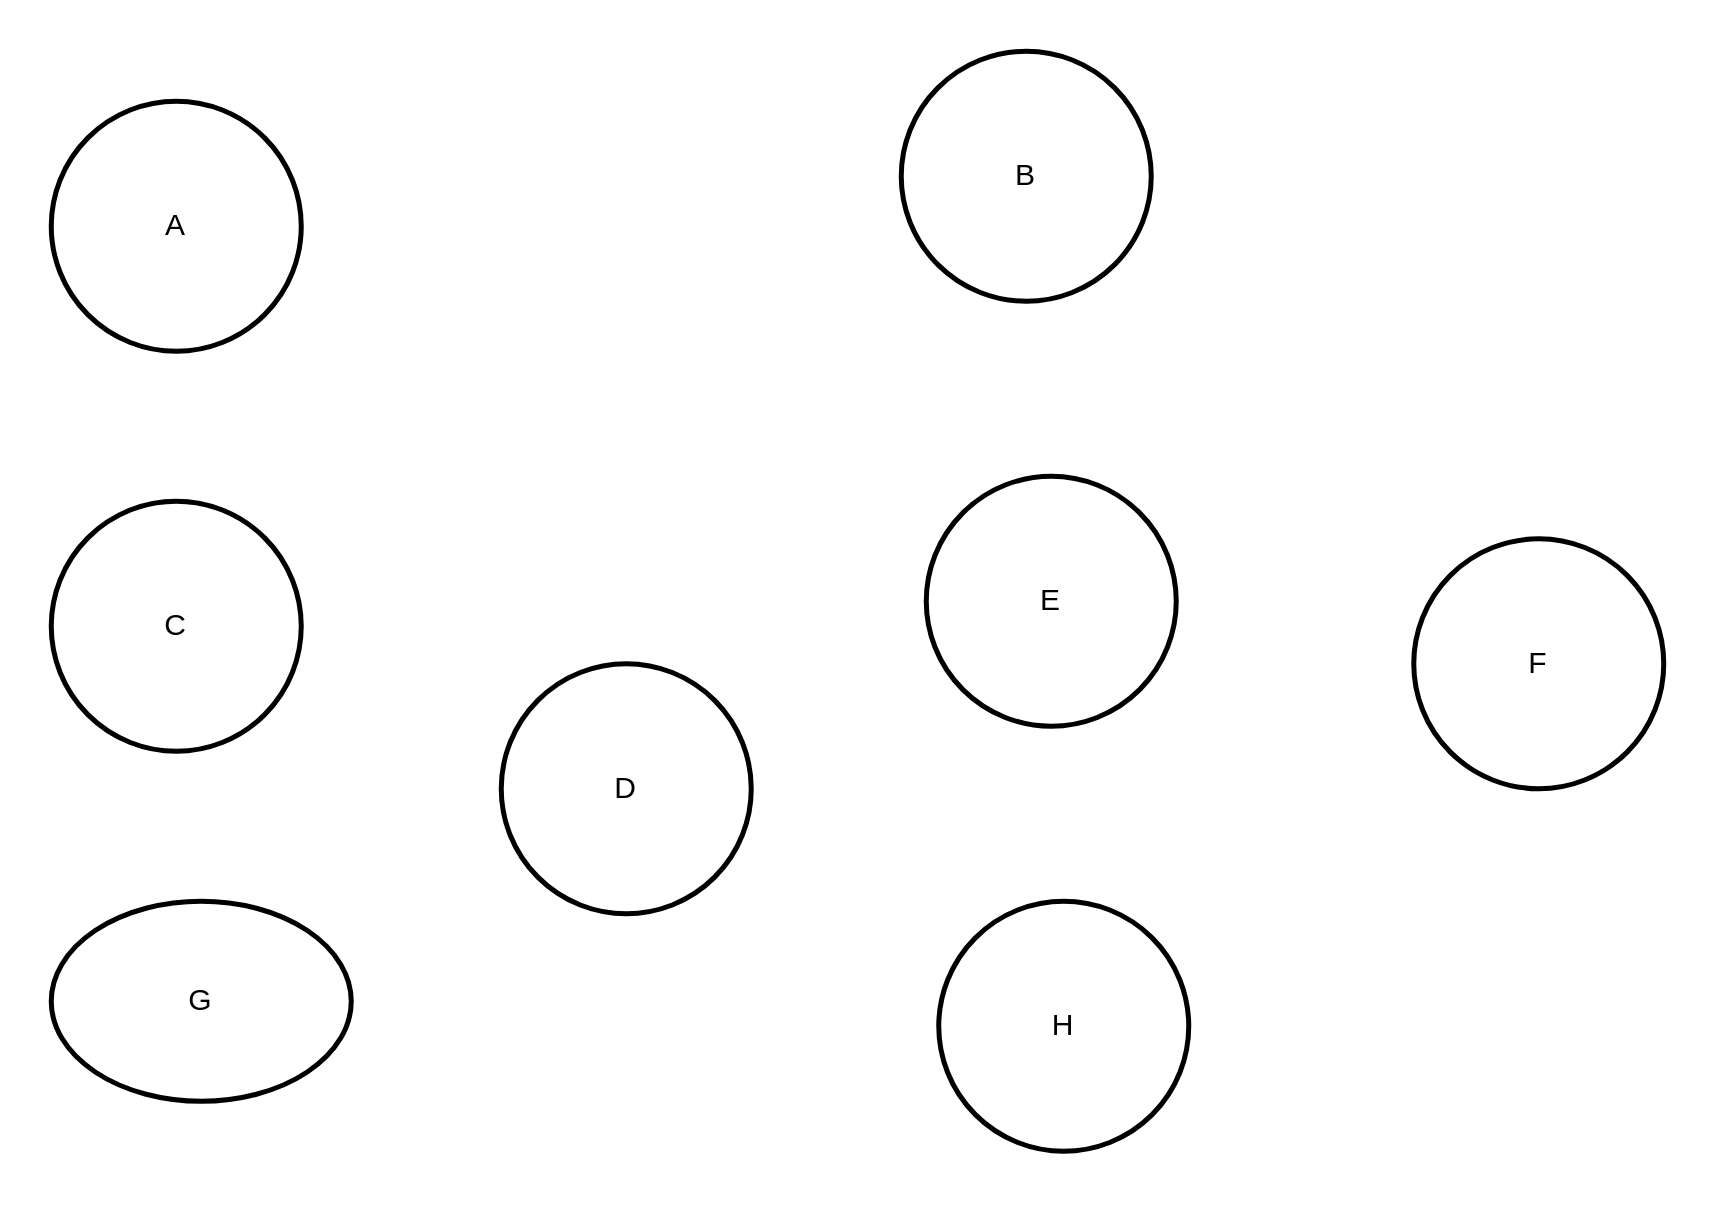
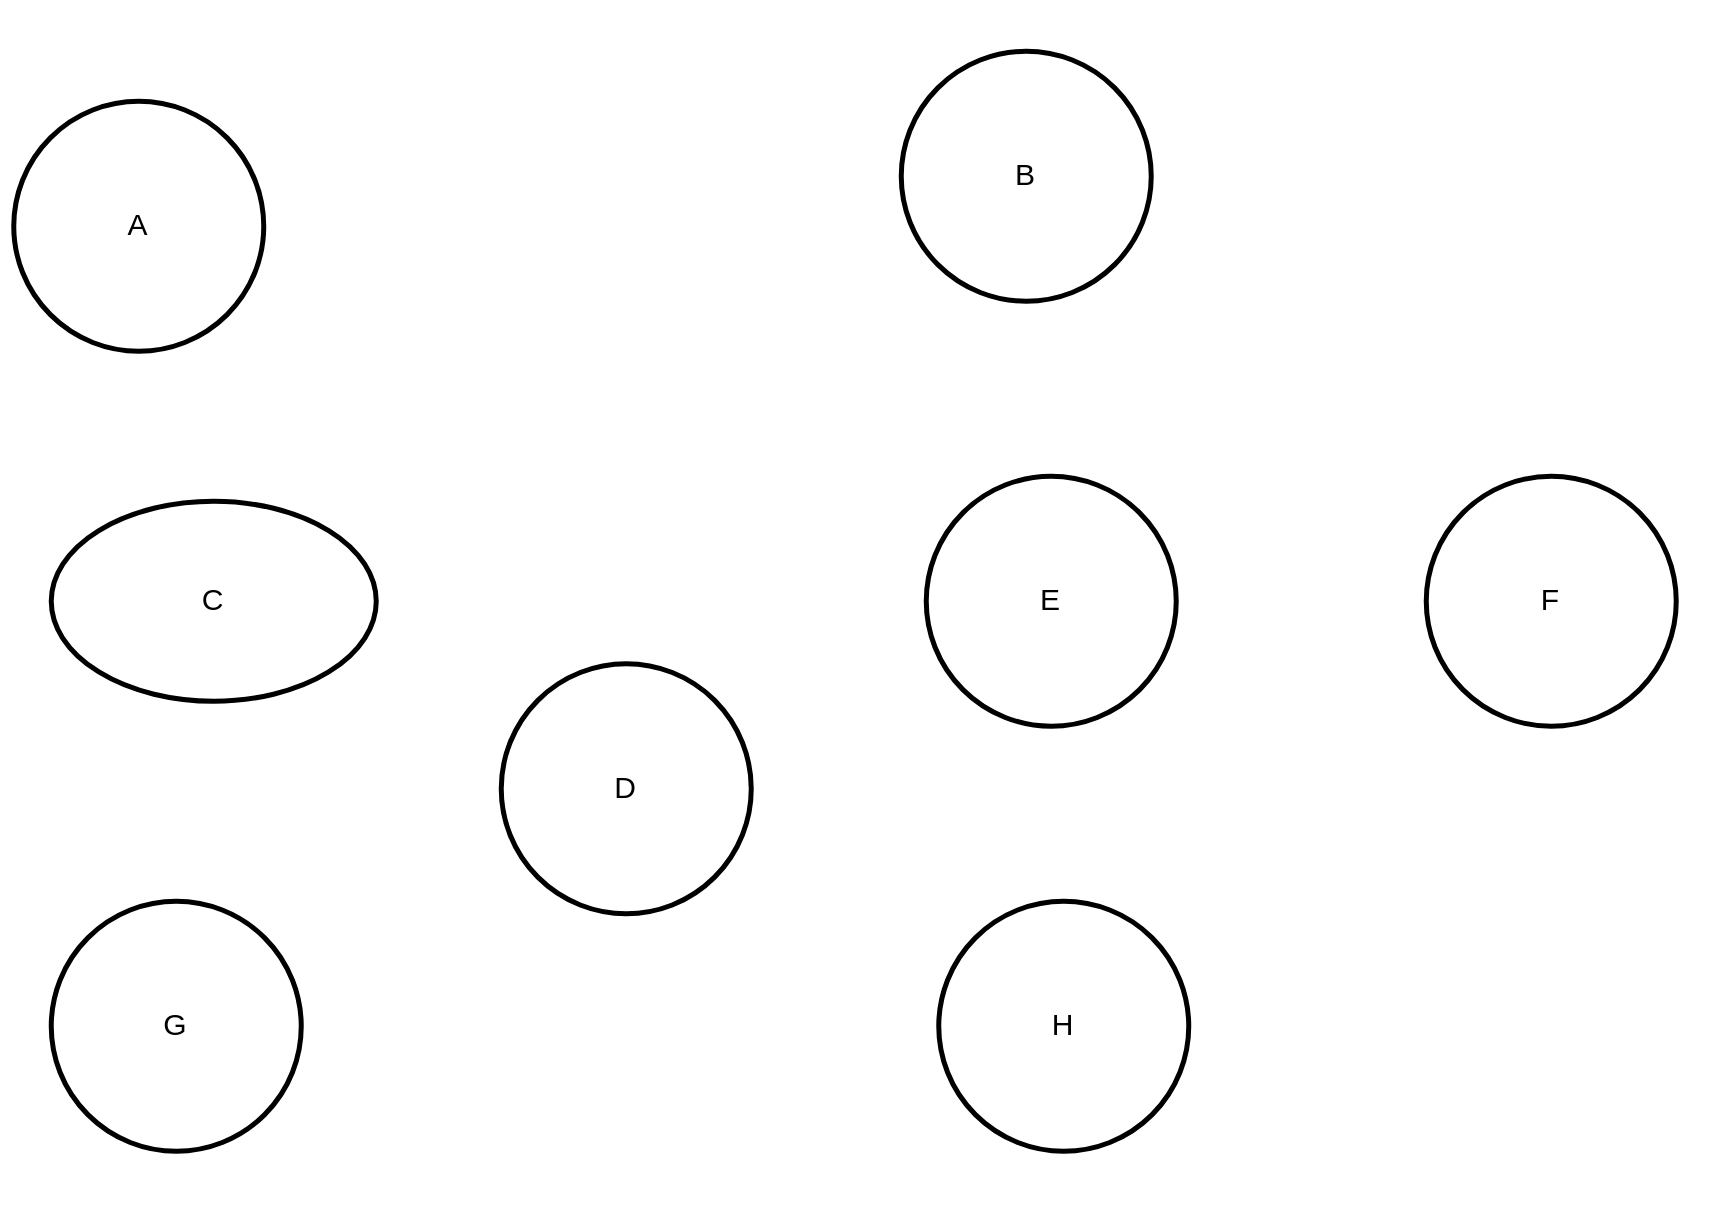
  <mxCell id="0" />
  <mxCell id="1" parent="0" />
- <mxCell id="2" value="G" style="strokeWidth=2;html=1;shape=mxgraph.flowchart.start_2;whiteSpace=wrap;" vertex="1" parent="1"><mxGeometry x="20" y="360" width="120" height="80" as="geometry" /></mxCell>
+ <mxCell id="2" value="G" style="strokeWidth=2;html=1;shape=mxgraph.flowchart.start_2;whiteSpace=wrap;" vertex="1" parent="1"><mxGeometry x="20" y="360" width="100" height="100" as="geometry" /></mxCell>
  <mxCell id="3" value="H" style="strokeWidth=2;html=1;shape=mxgraph.flowchart.start_2;whiteSpace=wrap;" vertex="1" parent="1"><mxGeometry x="375" y="360" width="100" height="100" as="geometry" /></mxCell>
  <mxCell id="4" value="E" style="strokeWidth=2;html=1;shape=mxgraph.flowchart.start_2;whiteSpace=wrap;" vertex="1" parent="1"><mxGeometry x="370" y="190" width="100" height="100" as="geometry" /></mxCell>
  <mxCell id="5" value="D" style="strokeWidth=2;html=1;shape=mxgraph.flowchart.start_2;whiteSpace=wrap;" vertex="1" parent="1"><mxGeometry x="200" y="265" width="100" height="100" as="geometry" /></mxCell>
- <mxCell id="6" value="C" style="strokeWidth=2;html=1;shape=mxgraph.flowchart.start_2;whiteSpace=wrap;" vertex="1" parent="1"><mxGeometry x="20" y="200" width="100" height="100" as="geometry" /></mxCell>
- <mxCell id="7" value="A" style="strokeWidth=2;html=1;shape=mxgraph.flowchart.start_2;whiteSpace=wrap;" vertex="1" parent="1"><mxGeometry x="20" y="40" width="100" height="100" as="geometry" /></mxCell>
+ <mxCell id="6" value="C" style="strokeWidth=2;html=1;shape=mxgraph.flowchart.start_2;whiteSpace=wrap;" vertex="1" parent="1"><mxGeometry x="20" y="200" width="130" height="80" as="geometry" /></mxCell>
+ <mxCell id="7" value="A" style="strokeWidth=2;html=1;shape=mxgraph.flowchart.start_2;whiteSpace=wrap;" vertex="1" parent="1"><mxGeometry x="5" y="40" width="100" height="100" as="geometry" /></mxCell>
  <mxCell id="8" value="B" style="strokeWidth=2;html=1;shape=mxgraph.flowchart.start_2;whiteSpace=wrap;" vertex="1" parent="1"><mxGeometry x="360" y="20" width="100" height="100" as="geometry" /></mxCell>
- <mxCell id="9" value="F" style="strokeWidth=2;html=1;shape=mxgraph.flowchart.start_2;whiteSpace=wrap;" vertex="1" parent="1"><mxGeometry x="565" y="215" width="100" height="100" as="geometry" /></mxCell>
+ <mxCell id="9" value="F" style="strokeWidth=2;html=1;shape=mxgraph.flowchart.start_2;whiteSpace=wrap;" vertex="1" parent="1"><mxGeometry x="570" y="190" width="100" height="100" as="geometry" /></mxCell>
